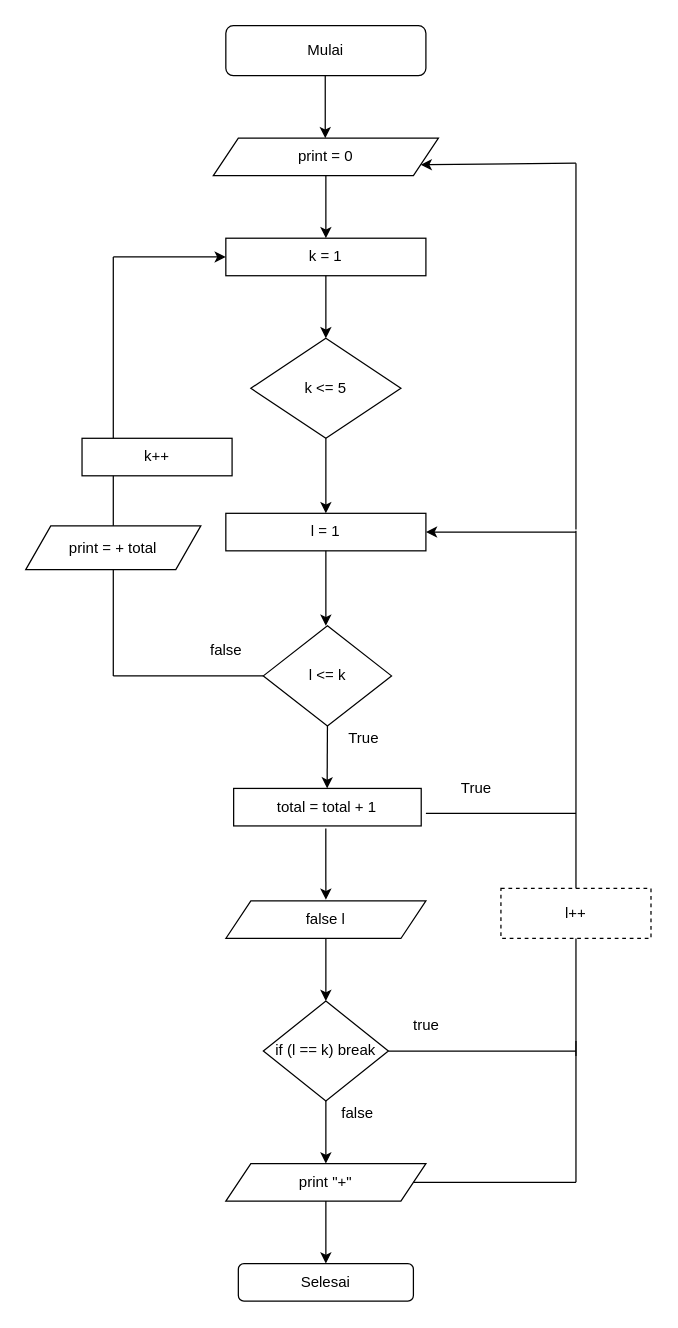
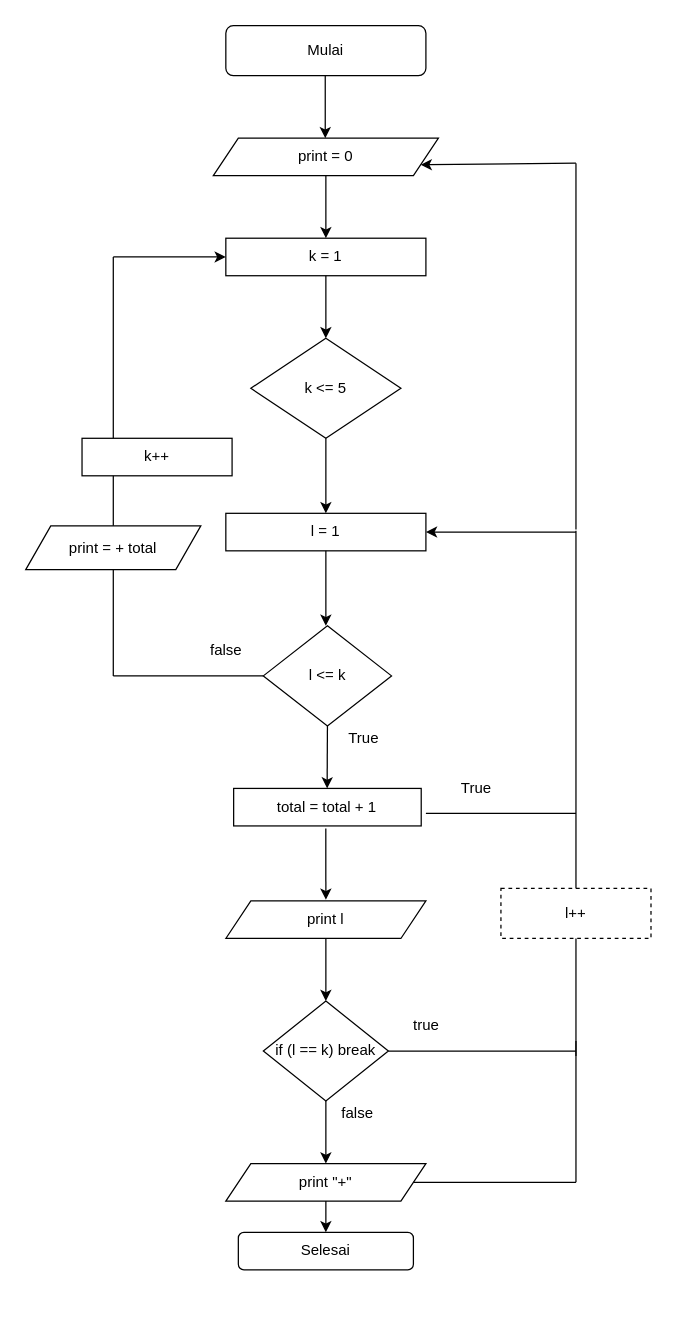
  <mxCell id="0" />
  <mxCell id="1" parent="0" />
  <mxCell id="2" value="" style="endArrow=classic;html=1;exitX=0.5;exitY=1;exitDx=0;exitDy=0;" edge="1" parent="1"><mxGeometry width="50" height="50" relative="1" as="geometry"><mxPoint x="259.5" y="60" as="sourcePoint" /><mxPoint x="259.5" y="110" as="targetPoint" /></mxGeometry></mxCell>
  <mxCell id="3" value="print = 0" style="shape=parallelogram;perimeter=parallelogramPerimeter;whiteSpace=wrap;html=1;fixedSize=1;" vertex="1" parent="1"><mxGeometry x="170" y="110" width="180" height="30" as="geometry" /></mxCell>
  <mxCell id="4" value="Mulai" style="rounded=1;whiteSpace=wrap;html=1;" vertex="1" parent="1"><mxGeometry x="180" y="20" width="160" height="40" as="geometry" /></mxCell>
  <mxCell id="5" value="" style="endArrow=classic;html=1;exitX=0.5;exitY=1;exitDx=0;exitDy=0;" edge="1" parent="1" source="3"><mxGeometry width="50" height="50" relative="1" as="geometry"><mxPoint x="260" y="190" as="sourcePoint" /><mxPoint x="260" y="190" as="targetPoint" /></mxGeometry></mxCell>
  <mxCell id="6" value="k = 1" style="rounded=0;whiteSpace=wrap;html=1;" vertex="1" parent="1"><mxGeometry x="180" y="190" width="160" height="30" as="geometry" /></mxCell>
  <mxCell id="7" value="" style="endArrow=classic;html=1;exitX=0.5;exitY=1;exitDx=0;exitDy=0;" edge="1" parent="1" source="6"><mxGeometry width="50" height="50" relative="1" as="geometry"><mxPoint x="260" y="190" as="sourcePoint" /><mxPoint x="260" y="270" as="targetPoint" /></mxGeometry></mxCell>
  <mxCell id="8" value="k &amp;lt;= 5" style="rhombus;whiteSpace=wrap;html=1;" vertex="1" parent="1"><mxGeometry x="200" y="270" width="120" height="80" as="geometry" /></mxCell>
  <mxCell id="9" value="" style="endArrow=classic;html=1;exitX=0.5;exitY=1;exitDx=0;exitDy=0;" edge="1" parent="1" source="8"><mxGeometry width="50" height="50" relative="1" as="geometry"><mxPoint x="260" y="390" as="sourcePoint" /><mxPoint x="260" y="410" as="targetPoint" /></mxGeometry></mxCell>
  <mxCell id="10" value="l = 1" style="rounded=0;whiteSpace=wrap;html=1;" vertex="1" parent="1"><mxGeometry x="180" y="410" width="160" height="30" as="geometry" /></mxCell>
  <mxCell id="11" value="" style="endArrow=classic;html=1;exitX=0.5;exitY=1;exitDx=0;exitDy=0;" edge="1" parent="1" source="10"><mxGeometry width="50" height="50" relative="1" as="geometry"><mxPoint x="260" y="390" as="sourcePoint" /><mxPoint x="260" y="500" as="targetPoint" /></mxGeometry></mxCell>
  <mxCell id="12" value="l &amp;lt;= k" style="rhombus;whiteSpace=wrap;html=1;" vertex="1" parent="1"><mxGeometry x="210" y="500" width="102.5" height="80" as="geometry" /></mxCell>
  <mxCell id="13" value="" style="endArrow=classic;html=1;exitX=0.5;exitY=1;exitDx=0;exitDy=0;" edge="1" parent="1" source="12"><mxGeometry width="50" height="50" relative="1" as="geometry"><mxPoint x="260" y="590" as="sourcePoint" /><mxPoint x="261" y="630" as="targetPoint" /></mxGeometry></mxCell>
  <mxCell id="14" value="total = total + 1" style="rounded=0;whiteSpace=wrap;html=1;" vertex="1" parent="1"><mxGeometry x="186.25" y="630" width="150" height="30" as="geometry" /></mxCell>
  <mxCell id="15" style="edgeStyle=orthogonalEdgeStyle;rounded=0;orthogonalLoop=1;jettySize=auto;html=1;exitX=0.5;exitY=1;exitDx=0;exitDy=0;" edge="1" parent="1" source="14" target="14"><mxGeometry relative="1" as="geometry" /></mxCell>
  <mxCell id="16" value="" style="endArrow=classic;html=1;exitX=0.453;exitY=1.1;exitDx=0;exitDy=0;exitPerimeter=0;" edge="1" parent="1"><mxGeometry width="50" height="50" relative="1" as="geometry"><mxPoint x="259.95" y="662" as="sourcePoint" /><mxPoint x="260" y="719" as="targetPoint" /></mxGeometry></mxCell>
- <mxCell id="17" value="false l" style="shape=parallelogram;perimeter=parallelogramPerimeter;whiteSpace=wrap;html=1;fixedSize=1;" vertex="1" parent="1"><mxGeometry x="180" y="720" width="160" height="30" as="geometry" /></mxCell>
+ <mxCell id="17" value="print l" style="shape=parallelogram;perimeter=parallelogramPerimeter;whiteSpace=wrap;html=1;fixedSize=1;" vertex="1" parent="1"><mxGeometry x="180" y="720" width="160" height="30" as="geometry" /></mxCell>
  <mxCell id="18" value="" style="endArrow=classic;html=1;exitX=0.5;exitY=1;exitDx=0;exitDy=0;" edge="1" parent="1" source="17"><mxGeometry width="50" height="50" relative="1" as="geometry"><mxPoint x="260" y="790" as="sourcePoint" /><mxPoint x="260" y="800" as="targetPoint" /></mxGeometry></mxCell>
  <mxCell id="19" value="if (l == k) break" style="rhombus;whiteSpace=wrap;html=1;" vertex="1" parent="1"><mxGeometry x="210" y="800" width="100" height="80" as="geometry" /></mxCell>
  <mxCell id="20" value="" style="endArrow=none;html=1;" edge="1" parent="1"><mxGeometry width="50" height="50" relative="1" as="geometry"><mxPoint x="460" y="840" as="sourcePoint" /><mxPoint x="310" y="840" as="targetPoint" /></mxGeometry></mxCell>
  <mxCell id="21" value="" style="endArrow=none;html=1;" edge="1" parent="1"><mxGeometry width="50" height="50" relative="1" as="geometry"><mxPoint x="460" y="844" as="sourcePoint" /><mxPoint x="460" y="424" as="targetPoint" /></mxGeometry></mxCell>
  <mxCell id="22" value="print &quot;+&quot;" style="shape=parallelogram;perimeter=parallelogramPerimeter;whiteSpace=wrap;html=1;fixedSize=1;" vertex="1" parent="1"><mxGeometry x="180" y="930" width="160" height="30" as="geometry" /></mxCell>
  <mxCell id="23" value="" style="endArrow=classic;html=1;entryX=0.5;entryY=0;entryDx=0;entryDy=0;" edge="1" parent="1" target="22"><mxGeometry width="50" height="50" relative="1" as="geometry"><mxPoint x="260" y="880" as="sourcePoint" /><mxPoint x="310" y="830" as="targetPoint" /></mxGeometry></mxCell>
  <mxCell id="24" value="" style="endArrow=none;html=1;exitX=1;exitY=0.5;exitDx=0;exitDy=0;" edge="1" parent="1" source="22"><mxGeometry width="50" height="50" relative="1" as="geometry"><mxPoint x="260" y="880" as="sourcePoint" /><mxPoint x="460" y="945" as="targetPoint" /></mxGeometry></mxCell>
  <mxCell id="25" value="" style="endArrow=none;html=1;" edge="1" parent="1"><mxGeometry width="50" height="50" relative="1" as="geometry"><mxPoint x="460" y="945" as="sourcePoint" /><mxPoint x="460" y="832" as="targetPoint" /></mxGeometry></mxCell>
  <mxCell id="26" value="l++" style="rounded=0;whiteSpace=wrap;html=1;dashed=1;" vertex="1" parent="1"><mxGeometry x="400" y="710" width="120" height="40" as="geometry" /></mxCell>
  <mxCell id="27" value="true" style="text;html=1;align=center;verticalAlign=middle;resizable=0;points=[];autosize=1;" vertex="1" parent="1"><mxGeometry x="320" y="810" width="40" height="20" as="geometry" /></mxCell>
  <mxCell id="28" value="" style="endArrow=none;html=1;exitX=0;exitY=0.5;exitDx=0;exitDy=0;" edge="1" parent="1" source="12"><mxGeometry width="50" height="50" relative="1" as="geometry"><mxPoint x="260" y="550" as="sourcePoint" /><mxPoint x="90" y="540" as="targetPoint" /></mxGeometry></mxCell>
  <mxCell id="29" value="" style="endArrow=none;html=1;" edge="1" parent="1"><mxGeometry width="50" height="50" relative="1" as="geometry"><mxPoint x="90" y="540" as="sourcePoint" /><mxPoint x="90" y="205" as="targetPoint" /></mxGeometry></mxCell>
  <mxCell id="30" value="True" style="text;html=1;align=center;verticalAlign=middle;resizable=0;points=[];autosize=1;" vertex="1" parent="1"><mxGeometry x="270" y="580" width="40" height="20" as="geometry" /></mxCell>
  <mxCell id="31" value="false" style="text;html=1;align=center;verticalAlign=middle;resizable=0;points=[];autosize=1;" vertex="1" parent="1"><mxGeometry x="160" y="510" width="40" height="20" as="geometry" /></mxCell>
  <mxCell id="32" value="k++" style="rounded=0;whiteSpace=wrap;html=1;" vertex="1" parent="1"><mxGeometry x="65" y="350" width="120" height="30" as="geometry" /></mxCell>
  <mxCell id="33" value="" style="endArrow=classic;html=1;entryX=0;entryY=0.5;entryDx=0;entryDy=0;" edge="1" parent="1" target="6"><mxGeometry width="50" height="50" relative="1" as="geometry"><mxPoint x="90" y="205" as="sourcePoint" /><mxPoint x="310" y="250" as="targetPoint" /></mxGeometry></mxCell>
  <mxCell id="34" value="" style="endArrow=classic;html=1;entryX=1;entryY=0.5;entryDx=0;entryDy=0;" edge="1" parent="1" target="10"><mxGeometry width="50" height="50" relative="1" as="geometry"><mxPoint x="460" y="425" as="sourcePoint" /><mxPoint x="310" y="500" as="targetPoint" /></mxGeometry></mxCell>
  <mxCell id="35" value="" style="endArrow=none;html=1;" edge="1" parent="1"><mxGeometry width="50" height="50" relative="1" as="geometry"><mxPoint x="340" y="650" as="sourcePoint" /><mxPoint x="460" y="650" as="targetPoint" /></mxGeometry></mxCell>
  <mxCell id="36" value="" style="endArrow=none;html=1;" edge="1" parent="1"><mxGeometry width="50" height="50" relative="1" as="geometry"><mxPoint x="460" y="423" as="sourcePoint" /><mxPoint x="460" y="130" as="targetPoint" /></mxGeometry></mxCell>
  <mxCell id="37" value="" style="endArrow=classic;html=1;entryX=1;entryY=0.75;entryDx=0;entryDy=0;" edge="1" parent="1" target="3"><mxGeometry width="50" height="50" relative="1" as="geometry"><mxPoint x="460" y="130" as="sourcePoint" /><mxPoint x="310" y="200" as="targetPoint" /></mxGeometry></mxCell>
  <mxCell id="38" value="True" style="text;html=1;align=center;verticalAlign=middle;resizable=0;points=[];autosize=1;" vertex="1" parent="1"><mxGeometry x="360" y="620" width="40" height="20" as="geometry" /></mxCell>
  <mxCell id="39" value="print = + total" style="shape=parallelogram;perimeter=parallelogramPerimeter;whiteSpace=wrap;html=1;fixedSize=1;" vertex="1" parent="1"><mxGeometry x="20" y="420" width="140" height="35" as="geometry" /></mxCell>
  <mxCell id="40" value="false" style="text;html=1;align=center;verticalAlign=middle;resizable=0;points=[];autosize=1;" vertex="1" parent="1"><mxGeometry x="265" y="880" width="40" height="20" as="geometry" /></mxCell>
  <mxCell id="41" value="" style="endArrow=classic;html=1;exitX=0.5;exitY=1;exitDx=0;exitDy=0;" edge="1" parent="1" source="22" target="42"><mxGeometry width="50" height="50" relative="1" as="geometry"><mxPoint x="260" y="1040" as="sourcePoint" /><mxPoint x="260" y="1010" as="targetPoint" /></mxGeometry></mxCell>
- <mxCell id="42" value="Selesai" style="rounded=1;whiteSpace=wrap;html=1;" vertex="1" parent="1"><mxGeometry x="190" y="1010" width="140" height="30" as="geometry" /></mxCell>
+ <mxCell id="42" value="Selesai" style="rounded=1;whiteSpace=wrap;html=1;" vertex="1" parent="1"><mxGeometry x="190" y="985" width="140" height="30" as="geometry" /></mxCell>
